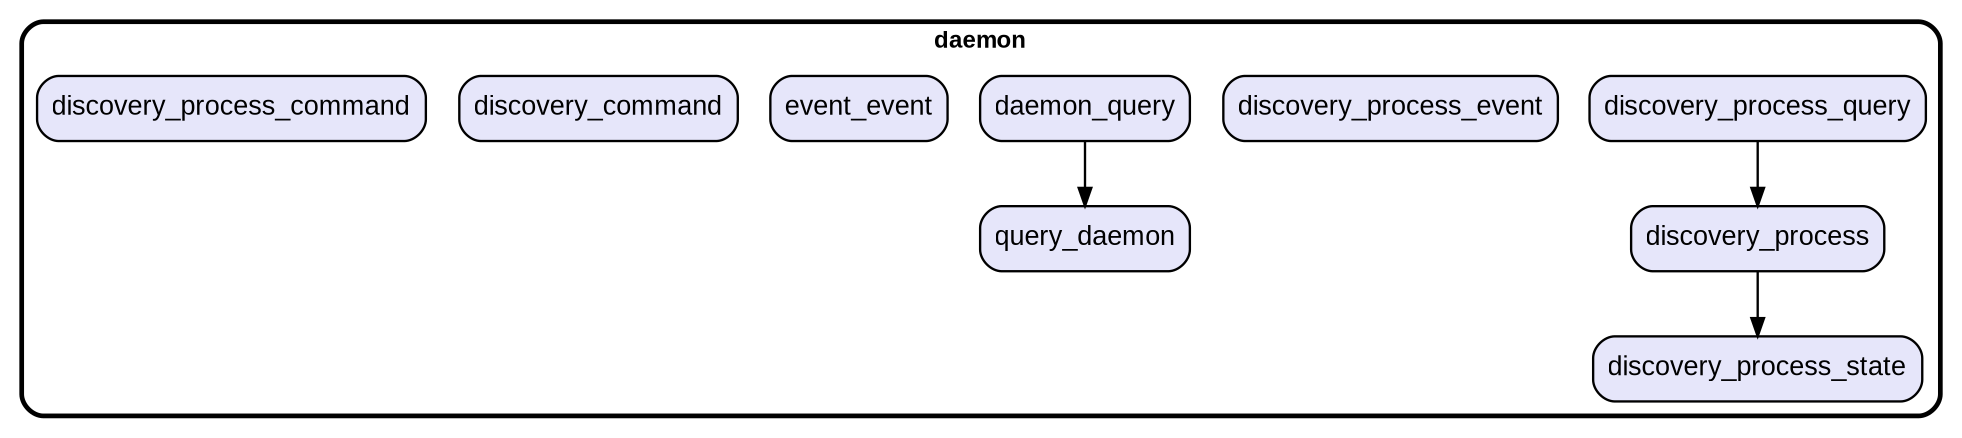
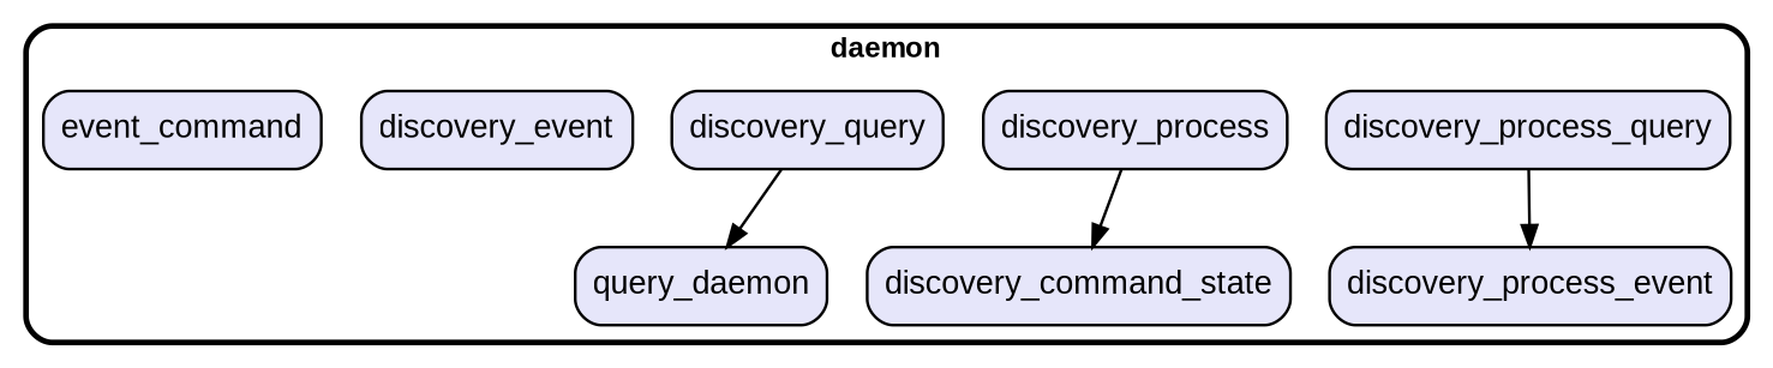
  digraph {
    fontname="Arial Black"
    fontsize=13
    penwidth=2.6
    style=rounded
    node [fillcolor=Lavender fontname=Arial fontsize=15 penwidth=1.3 shape=rect style="filled,rounded"]
    edge [penwidth=1.3]
    n1 [label=discovery_process_query]
    n2 [label=discovery_process_event]
    n3 [label=query_daemon]
    n4 [label=discovery_process]
-   n5 [label=daemon_query]
-   n6 [label=event_event]
-   n7 [label=discovery_command]
-   n8 [label=discovery_process_state]
-   n9 [label=discovery_process_command]
+   n5 [label=discovery_query]
+   n6 [label=discovery_event]
+   n7 [label=event_command]
+   n8 [label=discovery_command_state]
    subgraph cluster_1 {
      label=daemon
      n1
      n2
      n3
      n4
      n5
      n6
      n7
      n8
-     n9
    }
-   n1 -> n4
+   n1 -> n2
    n4 -> n8
    n5 -> n3
  }
